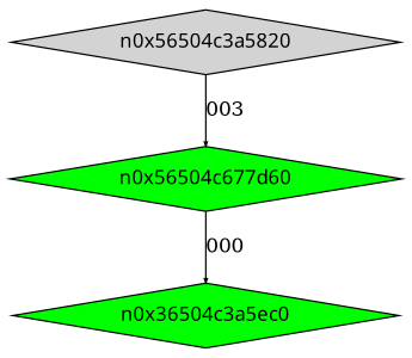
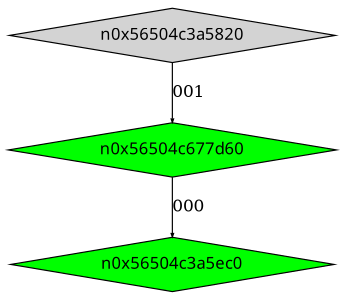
  digraph {
    node [fontname=Terminus shape=diamond style=filled fillcolor=green]
    edge [arrowsize=.3]
    n0x56504c3a5820 [height=.1 width=.1 fillcolor=""]
    n0x56504c677d60 [height=.1 width=.1]
-   n0x56504c3a5ec0 [height=.1 width=.1 label=n0x36504c3a5ec0]
-   n0x56504c3a5820 -> n0x56504c677d60 [label=003]
+   n0x56504c3a5ec0 [height=.1 width=.1]
+   n0x56504c3a5820 -> n0x56504c677d60 [label=001]
    n0x56504c677d60 -> n0x56504c3a5ec0 [label=000]
  }
